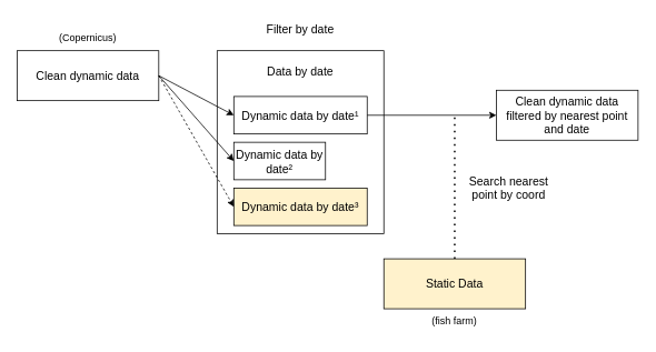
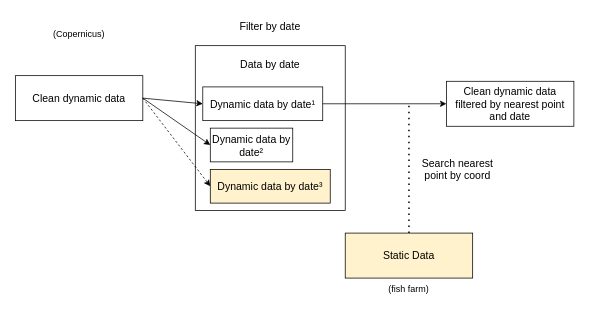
  <mxCell id="0" />
  <mxCell id="1" parent="0" />
  <mxCell id="2" value="" style="rounded=0;whiteSpace=wrap;html=1;" vertex="1" parent="1"><mxGeometry x="260" y="60" width="200" height="220" as="geometry" /></mxCell>
- <mxCell id="3" value="&lt;div&gt;&lt;font style=&quot;font-size: 14px;&quot;&gt;Clean dynamic data&lt;/font&gt;&lt;/div&gt;" style="rounded=0;whiteSpace=wrap;html=1;" vertex="1" parent="1"><mxGeometry x="20" y="60" width="170" height="60" as="geometry" /></mxCell>
+ <mxCell id="3" value="&lt;div&gt;&lt;font style=&quot;font-size: 14px;&quot;&gt;Clean dynamic data&lt;/font&gt;&lt;/div&gt;" style="rounded=0;whiteSpace=wrap;html=1;" vertex="1" parent="1"><mxGeometry x="20" y="100" width="170" height="60" as="geometry" /></mxCell>
  <mxCell id="4" value="&lt;font style=&quot;font-size: 14px;&quot;&gt;Static Data&lt;/font&gt;" style="rounded=0;whiteSpace=wrap;html=1;fillColor=#fff2cc;" vertex="1" parent="1"><mxGeometry x="460" y="310" width="170" height="60" as="geometry" /></mxCell>
  <mxCell id="5" value="&lt;div&gt;&lt;font style=&quot;font-size: 14px;&quot;&gt;Clean dynamic data filtered by nearest point&lt;/font&gt;&lt;/div&gt;&lt;div&gt;&lt;font style=&quot;font-size: 14px;&quot;&gt;and date&lt;br&gt;&lt;/font&gt;&lt;/div&gt;" style="rounded=0;whiteSpace=wrap;html=1;" vertex="1" parent="1"><mxGeometry x="595" y="107.5" width="170" height="60" as="geometry" /></mxCell>
  <mxCell id="6" value="&lt;font style=&quot;font-size: 14px;&quot;&gt;Search nearest point by coord&lt;/font&gt;" style="text;html=1;align=center;verticalAlign=middle;whiteSpace=wrap;rounded=0;strokeColor=none;" vertex="1" parent="1"><mxGeometry x="550" y="210" width="120" height="30" as="geometry" /></mxCell>
- <mxCell id="7" value="&lt;font style=&quot;font-size: 14px;&quot;&gt;Dynamic data by date¹&lt;/font&gt;" style="rounded=0;whiteSpace=wrap;html=1;" vertex="1" parent="1"><mxGeometry x="280" y="115" width="160" height="45" as="geometry" /></mxCell>
+ <mxCell id="7" value="&lt;font style=&quot;font-size: 14px;&quot;&gt;Dynamic data by date¹&lt;/font&gt;" style="rounded=0;whiteSpace=wrap;html=1;" vertex="1" parent="1"><mxGeometry x="270" y="115" width="160" height="45" as="geometry" /></mxCell>
  <mxCell id="8" value="&lt;font style=&quot;font-size: 14px;&quot;&gt;Dynamic data by date²&lt;/font&gt;" style="rounded=0;whiteSpace=wrap;html=1;" vertex="1" parent="1"><mxGeometry x="280" y="170" width="110" height="45" as="geometry" /></mxCell>
  <mxCell id="9" value="&lt;font style=&quot;font-size: 14px;&quot;&gt;Dynamic data by date³&lt;/font&gt;" style="rounded=0;whiteSpace=wrap;html=1;fillColor=#fff2cc;" vertex="1" parent="1"><mxGeometry x="280" y="225" width="160" height="45" as="geometry" /></mxCell>
  <mxCell id="10" value="&lt;font style=&quot;font-size: 14px;&quot;&gt;Data by date&lt;/font&gt;" style="text;html=1;align=center;verticalAlign=middle;whiteSpace=wrap;rounded=0;strokeColor=none;" vertex="1" parent="1"><mxGeometry x="300" y="70" width="120" height="30" as="geometry" /></mxCell>
  <mxCell id="11" value="&lt;font style=&quot;font-size: 14px;&quot;&gt;Filter by date&lt;/font&gt;" style="text;html=1;align=center;verticalAlign=middle;whiteSpace=wrap;rounded=0;strokeColor=none;" vertex="1" parent="1"><mxGeometry x="300" y="20" width="120" height="30" as="geometry" /></mxCell>
  <mxCell id="12" value="(Copernicus)" style="text;html=1;align=center;verticalAlign=middle;whiteSpace=wrap;rounded=0;strokeColor=none;" vertex="1" parent="1"><mxGeometry x="45" y="30" width="120" height="30" as="geometry" /></mxCell>
  <mxCell id="13" value="&lt;div&gt;(fish farm)&lt;/div&gt;" style="text;html=1;align=center;verticalAlign=middle;whiteSpace=wrap;rounded=0;strokeColor=none;" vertex="1" parent="1"><mxGeometry x="485" y="370" width="120" height="30" as="geometry" /></mxCell>
  <mxCell id="14" value="" style="endArrow=classic;html=1;rounded=0;exitX=1;exitY=0.5;exitDx=0;exitDy=0;entryX=0;entryY=0.5;entryDx=0;entryDy=0;" edge="1" parent="1" source="3" target="7"><mxGeometry width="50" height="50" relative="1" as="geometry"><mxPoint x="360" y="240" as="sourcePoint" /><mxPoint x="410" y="190" as="targetPoint" /></mxGeometry></mxCell>
  <mxCell id="15" value="" style="endArrow=classic;html=1;rounded=0;exitX=1;exitY=0.5;exitDx=0;exitDy=0;entryX=0;entryY=0.5;entryDx=0;entryDy=0;" edge="1" parent="1" source="3" target="8"><mxGeometry width="50" height="50" relative="1" as="geometry"><mxPoint x="360" y="240" as="sourcePoint" /><mxPoint x="410" y="190" as="targetPoint" /></mxGeometry></mxCell>
  <mxCell id="16" value="" style="endArrow=classic;html=1;rounded=0;exitX=1;exitY=0.5;exitDx=0;exitDy=0;entryX=0;entryY=0.5;entryDx=0;entryDy=0;dashed=1;" edge="1" parent="1" source="3" target="9"><mxGeometry width="50" height="50" relative="1" as="geometry"><mxPoint x="360" y="240" as="sourcePoint" /><mxPoint x="410" y="190" as="targetPoint" /></mxGeometry></mxCell>
  <mxCell id="17" value="" style="endArrow=classic;html=1;rounded=0;entryX=0;entryY=0.5;entryDx=0;entryDy=0;exitX=1;exitY=0.5;exitDx=0;exitDy=0;" edge="1" parent="1" source="7" target="5"><mxGeometry width="50" height="50" relative="1" as="geometry"><mxPoint x="360" y="240" as="sourcePoint" /><mxPoint x="410" y="190" as="targetPoint" /></mxGeometry></mxCell>
  <mxCell id="18" value="" style="endArrow=none;dashed=1;html=1;dashPattern=1 3;strokeWidth=2;rounded=0;exitX=0.5;exitY=0;exitDx=0;exitDy=0;" edge="1" parent="1" source="4"><mxGeometry width="50" height="50" relative="1" as="geometry"><mxPoint x="360" y="240" as="sourcePoint" /><mxPoint x="545" y="140" as="targetPoint" /></mxGeometry></mxCell>
